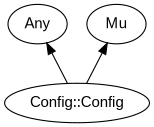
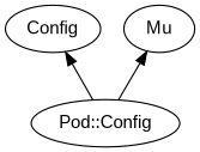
  digraph {
    bgcolor="#FFFFFF"
    fontname="Liberation Sans"
    rankdir=BT
    splines=polyline
    node [color="#000000" fontcolor="#000000" fontname="Liberation Sans"]
    edge [color="#000000" fontname="Liberation Sans"]
-   "Pod::Config" [label="Config::Config"]
-   Any
+   "Pod::Config"
+   Any [label=Config]
    Mu
    "Pod::Config" -> Any
    "Pod::Config" -> Mu
  }
